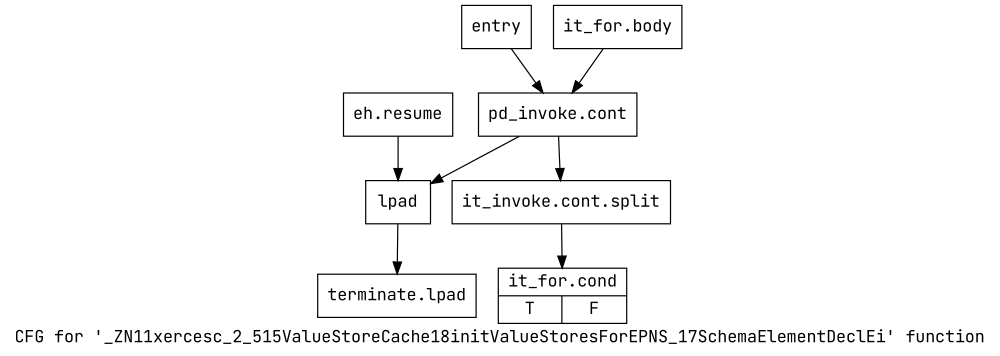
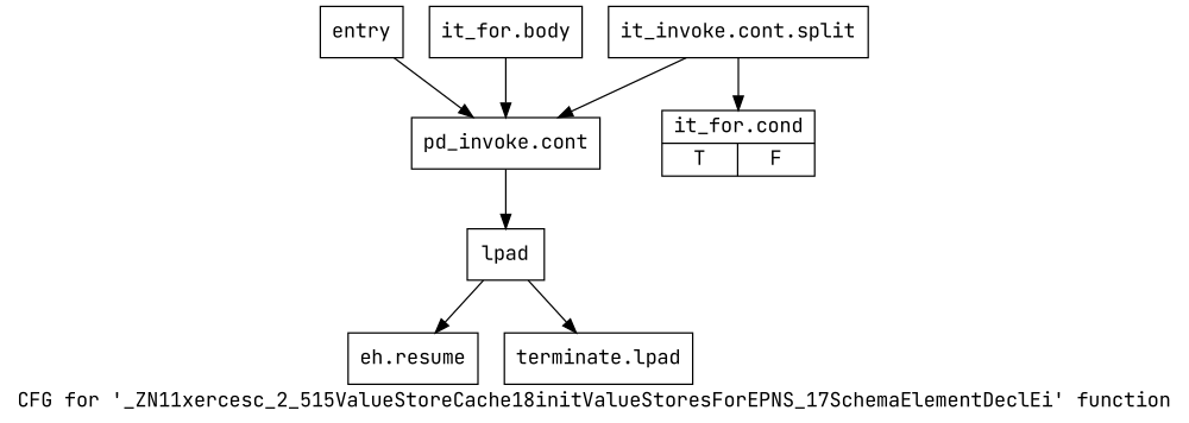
  digraph {
    fontname="JetBrains Mono"
    label="CFG for '_ZN11xercesc_2_515ValueStoreCache18initValueStoresForEPNS_17SchemaElementDeclEi' function"
    node [fontname="JetBrains Mono" shape=record]
    edge [fontname="JetBrains Mono"]
    n1 [label="{entry}"]
    n2 [label="{pd_invoke.cont}"]
    n3 [label="{it_for.cond|{<s0>T|<s1>F}}"]
    n4 [label="{it_for.body}"]
    n5 [label="{lpad}"]
    n6 [label="{it_invoke.cont.split}"]
    n7 [label="{eh.resume}"]
    n8 [label="{terminate.lpad}"]
    n1 -> n2
    n2 -> n5
-   n2 -> n6
+   n6 -> n2
    n4 -> n2
-   n7 -> n5
+   n5 -> n7
    n5 -> n8
    n6 -> n3
  }
